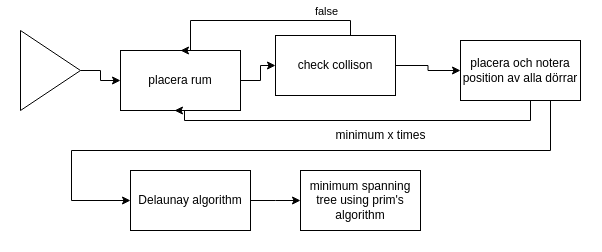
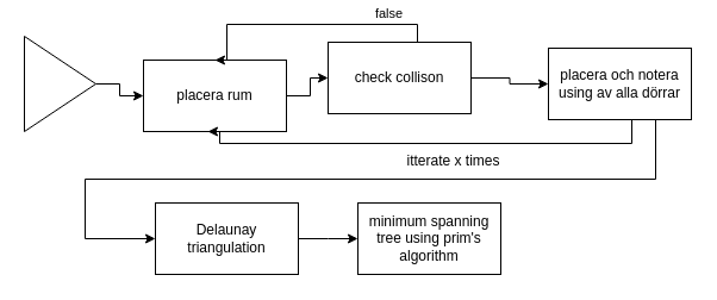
  <mxCell id="0" />
  <mxCell id="1" parent="0" />
  <mxCell id="2" style="edgeStyle=orthogonalEdgeStyle;rounded=0;orthogonalLoop=1;jettySize=auto;html=1;" edge="1" parent="1" source="3" target="9"><mxGeometry relative="1" as="geometry"><mxPoint x="300" y="70" as="targetPoint" /></mxGeometry></mxCell>
  <mxCell id="3" value="&lt;div&gt;placera rum&lt;/div&gt;" style="rounded=0;whiteSpace=wrap;html=1;" vertex="1" parent="1"><mxGeometry x="120" y="50" width="120" height="60" as="geometry" /></mxCell>
  <mxCell id="4" style="edgeStyle=orthogonalEdgeStyle;rounded=0;orthogonalLoop=1;jettySize=auto;html=1;entryX=0;entryY=0.5;entryDx=0;entryDy=0;" edge="1" parent="1" source="5" target="3"><mxGeometry relative="1" as="geometry" /></mxCell>
  <mxCell id="5" value="" style="triangle;whiteSpace=wrap;html=1;" vertex="1" parent="1"><mxGeometry x="20" y="30" width="60" height="80" as="geometry" /></mxCell>
  <mxCell id="6" value="" style="edgeStyle=orthogonalEdgeStyle;rounded=0;orthogonalLoop=1;jettySize=auto;html=1;" edge="1" parent="1" source="9" target="11"><mxGeometry relative="1" as="geometry" /></mxCell>
  <mxCell id="7" style="edgeStyle=orthogonalEdgeStyle;rounded=0;orthogonalLoop=1;jettySize=auto;html=1;entryX=0.5;entryY=0;entryDx=0;entryDy=0;" edge="1" parent="1" source="9" target="3"><mxGeometry relative="1" as="geometry"><Array as="points"><mxPoint x="350" y="20" /><mxPoint x="190" y="20" /></Array></mxGeometry></mxCell>
  <mxCell id="8" value="&lt;div&gt;false&lt;/div&gt;" style="edgeLabel;html=1;align=center;verticalAlign=middle;resizable=0;points=[];" vertex="1" connectable="0" parent="7"><mxGeometry x="0.28" y="-2" relative="1" as="geometry"><mxPoint x="98" y="-8" as="offset" /></mxGeometry></mxCell>
  <mxCell id="9" value="check collison" style="rounded=0;whiteSpace=wrap;html=1;" vertex="1" parent="1"><mxGeometry x="275" y="35" width="120" height="60" as="geometry" /></mxCell>
  <mxCell id="10" style="edgeStyle=orthogonalEdgeStyle;rounded=0;orthogonalLoop=1;jettySize=auto;html=1;" edge="1" parent="1" source="11"><mxGeometry relative="1" as="geometry"><mxPoint x="130" y="200" as="targetPoint" /><Array as="points"><mxPoint x="550" y="150" /><mxPoint x="71" y="150" /><mxPoint x="71" y="200" /></Array></mxGeometry></mxCell>
- <mxCell id="11" value="placera och notera position av alla dörrar" style="whiteSpace=wrap;html=1;rounded=0;" vertex="1" parent="1"><mxGeometry x="460" y="40" width="120" height="60" as="geometry" /></mxCell>
+ <mxCell id="11" value="placera och notera using av alla dörrar" style="whiteSpace=wrap;html=1;rounded=0;" vertex="1" parent="1"><mxGeometry x="460" y="40" width="120" height="60" as="geometry" /></mxCell>
  <mxCell id="12" style="edgeStyle=orthogonalEdgeStyle;rounded=0;orthogonalLoop=1;jettySize=auto;html=1;entryX=0.45;entryY=1;entryDx=0;entryDy=0;entryPerimeter=0;" edge="1" parent="1" source="11" target="3"><mxGeometry relative="1" as="geometry"><Array as="points"><mxPoint x="530" y="120" /><mxPoint x="184" y="120" /></Array></mxGeometry></mxCell>
- <mxCell id="13" value="&lt;div&gt;minimum x times&lt;/div&gt;" style="text;html=1;align=center;verticalAlign=middle;resizable=0;points=[];autosize=1;strokeColor=none;fillColor=none;" vertex="1" parent="1"><mxGeometry x="330" y="120" width="100" height="30" as="geometry" /></mxCell>
+ <mxCell id="13" value="&lt;div&gt;itterate x times&lt;/div&gt;" style="text;html=1;align=center;verticalAlign=middle;resizable=0;points=[];autosize=1;strokeColor=none;fillColor=none;" vertex="1" parent="1"><mxGeometry x="330" y="120" width="100" height="30" as="geometry" /></mxCell>
  <mxCell id="14" style="edgeStyle=orthogonalEdgeStyle;rounded=0;orthogonalLoop=1;jettySize=auto;html=1;" edge="1" parent="1" source="15"><mxGeometry relative="1" as="geometry"><mxPoint x="300" y="200" as="targetPoint" /></mxGeometry></mxCell>
- <mxCell id="15" value="Delaunay algorithm" style="whiteSpace=wrap;html=1;" vertex="1" parent="1"><mxGeometry x="130" y="170" width="120" height="60" as="geometry" /></mxCell>
+ <mxCell id="15" value="Delaunay triangulation" style="whiteSpace=wrap;html=1;" vertex="1" parent="1"><mxGeometry x="130" y="170" width="120" height="60" as="geometry" /></mxCell>
  <mxCell id="16" value="minimum spanning tree using prim's algorithm" style="whiteSpace=wrap;html=1;" vertex="1" parent="1"><mxGeometry x="300" y="170" width="120" height="60" as="geometry" /></mxCell>
